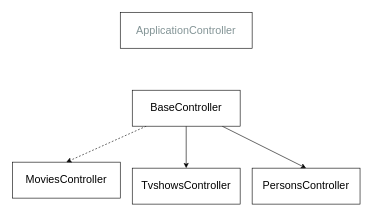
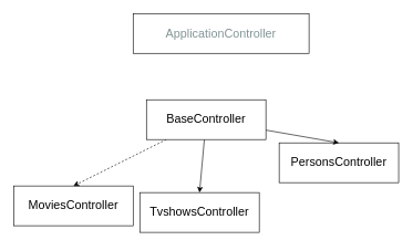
  <mxCell id="0" />
  <mxCell id="1" parent="0" />
- <mxCell id="2" value="MoviesController" style="rounded=0;whiteSpace=wrap;html=1;spacing=2;fontSize=18;" vertex="1" parent="1"><mxGeometry x="20" y="270" width="180" height="60" as="geometry" /></mxCell>
- <mxCell id="3" value="TvshowsController" style="rounded=0;whiteSpace=wrap;html=1;spacing=2;fontSize=18;" vertex="1" parent="1"><mxGeometry x="220" y="280" width="180" height="60" as="geometry" /></mxCell>
- <mxCell id="4" value="PersonsController" style="rounded=0;whiteSpace=wrap;html=1;spacing=2;fontSize=18;" vertex="1" parent="1"><mxGeometry x="420" y="280" width="180" height="60" as="geometry" /></mxCell>
+ <mxCell id="2" value="MoviesController" style="rounded=0;whiteSpace=wrap;html=1;spacing=2;fontSize=18;" vertex="1" parent="1"><mxGeometry x="20" y="280" width="180" height="60" as="geometry" /></mxCell>
+ <mxCell id="3" value="TvshowsController" style="rounded=0;whiteSpace=wrap;html=1;spacing=2;fontSize=18;" vertex="1" parent="1"><mxGeometry x="210" y="290" width="180" height="60" as="geometry" /></mxCell>
+ <mxCell id="4" value="PersonsController" style="rounded=0;whiteSpace=wrap;html=1;spacing=2;fontSize=18;" vertex="1" parent="1"><mxGeometry x="420" y="215" width="180" height="60" as="geometry" /></mxCell>
  <mxCell id="5" style="edgeStyle=none;html=1;entryX=0.5;entryY=0;entryDx=0;entryDy=0;dashed=1;" edge="1" parent="1" source="8" target="2"><mxGeometry relative="1" as="geometry" /></mxCell>
  <mxCell id="6" style="edgeStyle=none;html=1;entryX=0.5;entryY=0;entryDx=0;entryDy=0;" edge="1" parent="1" source="8" target="3"><mxGeometry relative="1" as="geometry" /></mxCell>
  <mxCell id="7" style="edgeStyle=none;html=1;entryX=0.5;entryY=0;entryDx=0;entryDy=0;" edge="1" parent="1" source="8" target="4"><mxGeometry relative="1" as="geometry" /></mxCell>
  <mxCell id="8" value="BaseController" style="rounded=0;whiteSpace=wrap;html=1;spacing=2;fontSize=18;" vertex="1" parent="1"><mxGeometry x="220" y="150" width="180" height="60" as="geometry" /></mxCell>
- <mxCell id="9" value="&lt;div style=&quot;line-height: 19px; color: rgb(131, 148, 150);&quot;&gt;&lt;span&gt;ApplicationController&lt;/span&gt;&lt;br&gt;&lt;/div&gt;" style="rounded=0;whiteSpace=wrap;html=1;spacing=2;fontSize=18;" vertex="1" parent="1"><mxGeometry x="200" y="20" width="220" height="60" as="geometry" /></mxCell>
+ <mxCell id="9" value="&lt;div style=&quot;line-height: 19px; color: rgb(131, 148, 150);&quot;&gt;&lt;span&gt;ApplicationController&lt;/span&gt;&lt;br&gt;&lt;/div&gt;" style="rounded=0;whiteSpace=wrap;html=1;spacing=2;fontSize=18;" vertex="1" parent="1"><mxGeometry x="200" y="20" width="265" height="60" as="geometry" /></mxCell>
